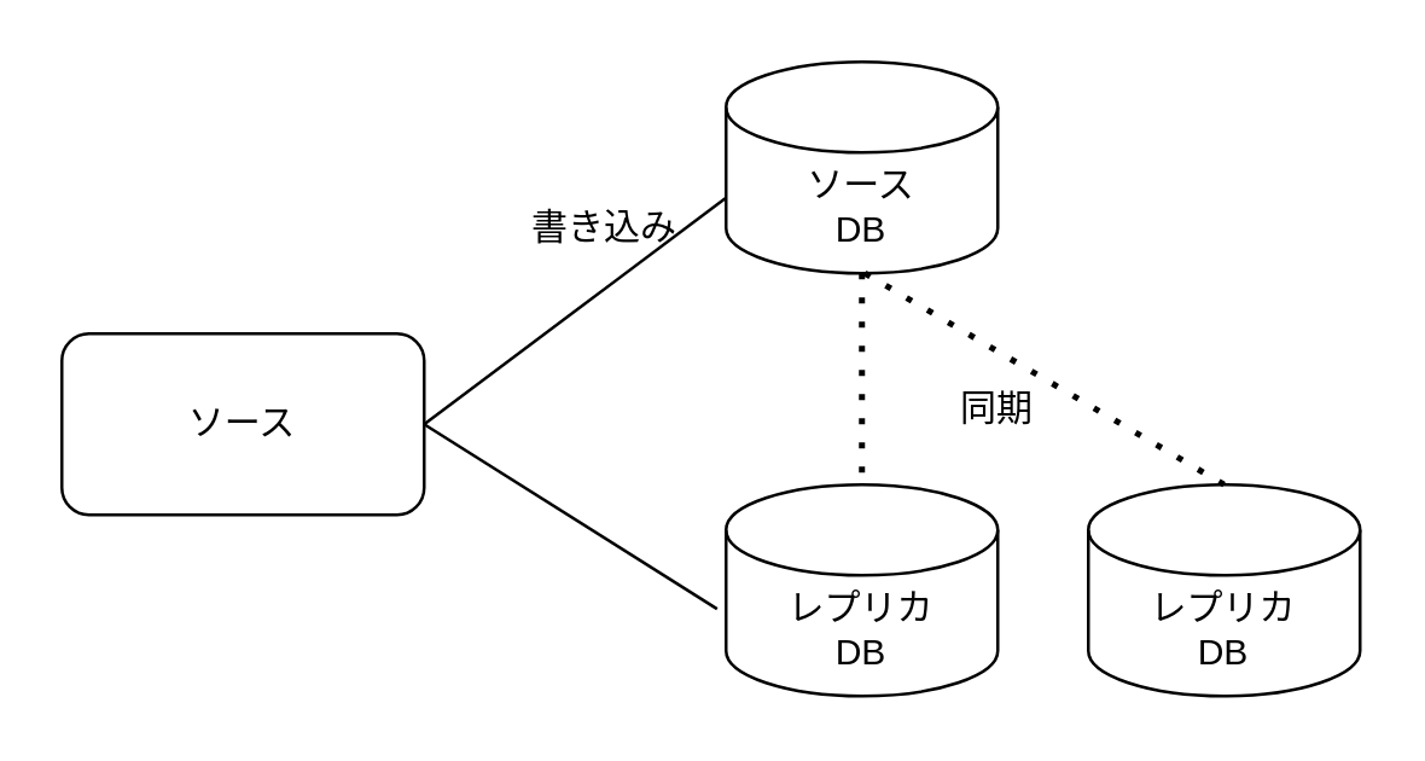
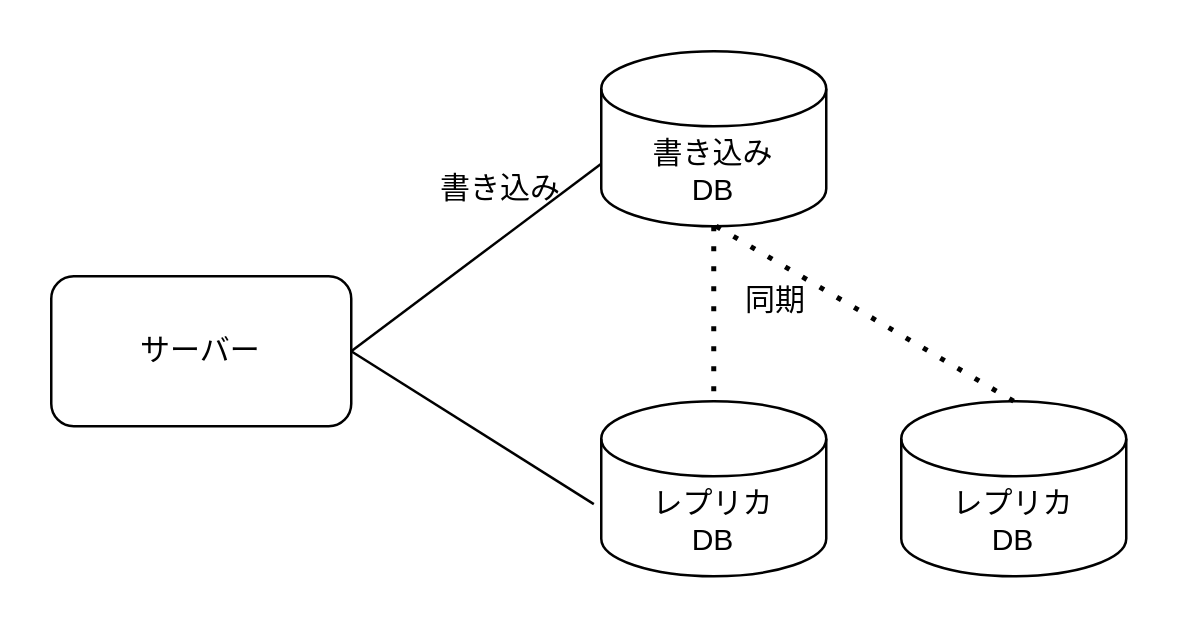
  <mxCell id="0" />
  <mxCell id="1" parent="0" />
- <mxCell id="2" value="ソース" style="rounded=1;whiteSpace=wrap;html=1;" parent="1" vertex="1"><mxGeometry x="20" y="110" width="120" height="60" as="geometry" /></mxCell>
+ <mxCell id="2" value="サーバー" style="rounded=1;whiteSpace=wrap;html=1;" parent="1" vertex="1"><mxGeometry x="20" y="110" width="120" height="60" as="geometry" /></mxCell>
  <mxCell id="3" value="レプリカ&lt;br&gt;DB" style="shape=cylinder3;whiteSpace=wrap;html=1;boundedLbl=1;backgroundOutline=1;size=15;" parent="1" vertex="1"><mxGeometry x="240" y="160" width="90" height="70" as="geometry" /></mxCell>
  <mxCell id="4" value="" style="endArrow=none;html=1;entryX=1;entryY=0.5;entryDx=0;entryDy=0;exitX=-0.033;exitY=0.588;exitDx=0;exitDy=0;exitPerimeter=0;" parent="1" source="3" target="2" edge="1"><mxGeometry width="50" height="50" relative="1" as="geometry"><mxPoint x="30" y="100" as="sourcePoint" /><mxPoint x="-20" y="100" as="targetPoint" /></mxGeometry></mxCell>
- <mxCell id="5" value="ソース&lt;br&gt;DB" style="shape=cylinder3;whiteSpace=wrap;html=1;boundedLbl=1;backgroundOutline=1;size=15;" parent="1" vertex="1"><mxGeometry x="240" y="20" width="90" height="70" as="geometry" /></mxCell>
+ <mxCell id="5" value="書き込み&lt;br&gt;DB" style="shape=cylinder3;whiteSpace=wrap;html=1;boundedLbl=1;backgroundOutline=1;size=15;" parent="1" vertex="1"><mxGeometry x="240" y="20" width="90" height="70" as="geometry" /></mxCell>
  <mxCell id="6" value="" style="endArrow=none;html=1;exitX=0;exitY=0;exitDx=0;exitDy=45;exitPerimeter=0;" parent="1" source="5" edge="1"><mxGeometry width="50" height="50" relative="1" as="geometry"><mxPoint x="237.03" y="221.16" as="sourcePoint" /><mxPoint x="140" y="140" as="targetPoint" /></mxGeometry></mxCell>
  <mxCell id="7" value="書き込み" style="text;html=1;strokeColor=none;fillColor=none;align=center;verticalAlign=middle;whiteSpace=wrap;rounded=0;" parent="1" vertex="1"><mxGeometry x="170" y="60" width="60" height="30" as="geometry" /></mxCell>
  <mxCell id="8" value="" style="endArrow=none;dashed=1;html=1;dashPattern=1 3;strokeWidth=2;entryX=0.5;entryY=0;entryDx=0;entryDy=0;entryPerimeter=0;exitX=0.5;exitY=1;exitDx=0;exitDy=0;exitPerimeter=0;" parent="1" source="5" target="3" edge="1"><mxGeometry width="50" height="50" relative="1" as="geometry"><mxPoint x="100" y="40" as="sourcePoint" /><mxPoint x="150" y="-10" as="targetPoint" /></mxGeometry></mxCell>
- <mxCell id="9" value="同期" style="text;html=1;strokeColor=none;fillColor=none;align=center;verticalAlign=middle;whiteSpace=wrap;rounded=0;" parent="1" vertex="1"><mxGeometry x="300" y="120" width="60" height="30" as="geometry" /></mxCell>
+ <mxCell id="9" value="同期" style="text;html=1;strokeColor=none;fillColor=none;align=center;verticalAlign=middle;whiteSpace=wrap;rounded=0;" parent="1" vertex="1"><mxGeometry x="280" y="105" width="60" height="30" as="geometry" /></mxCell>
  <mxCell id="10" value="レプリカ&lt;br&gt;DB" style="shape=cylinder3;whiteSpace=wrap;html=1;boundedLbl=1;backgroundOutline=1;size=15;" parent="1" vertex="1"><mxGeometry x="360" y="160" width="90" height="70" as="geometry" /></mxCell>
  <mxCell id="11" value="" style="endArrow=none;dashed=1;html=1;dashPattern=1 3;strokeWidth=2;entryX=0.5;entryY=0;entryDx=0;entryDy=0;entryPerimeter=0;" parent="1" target="10" edge="1"><mxGeometry width="50" height="50" relative="1" as="geometry"><mxPoint x="286" y="90" as="sourcePoint" /><mxPoint x="295" y="170" as="targetPoint" /></mxGeometry></mxCell>
